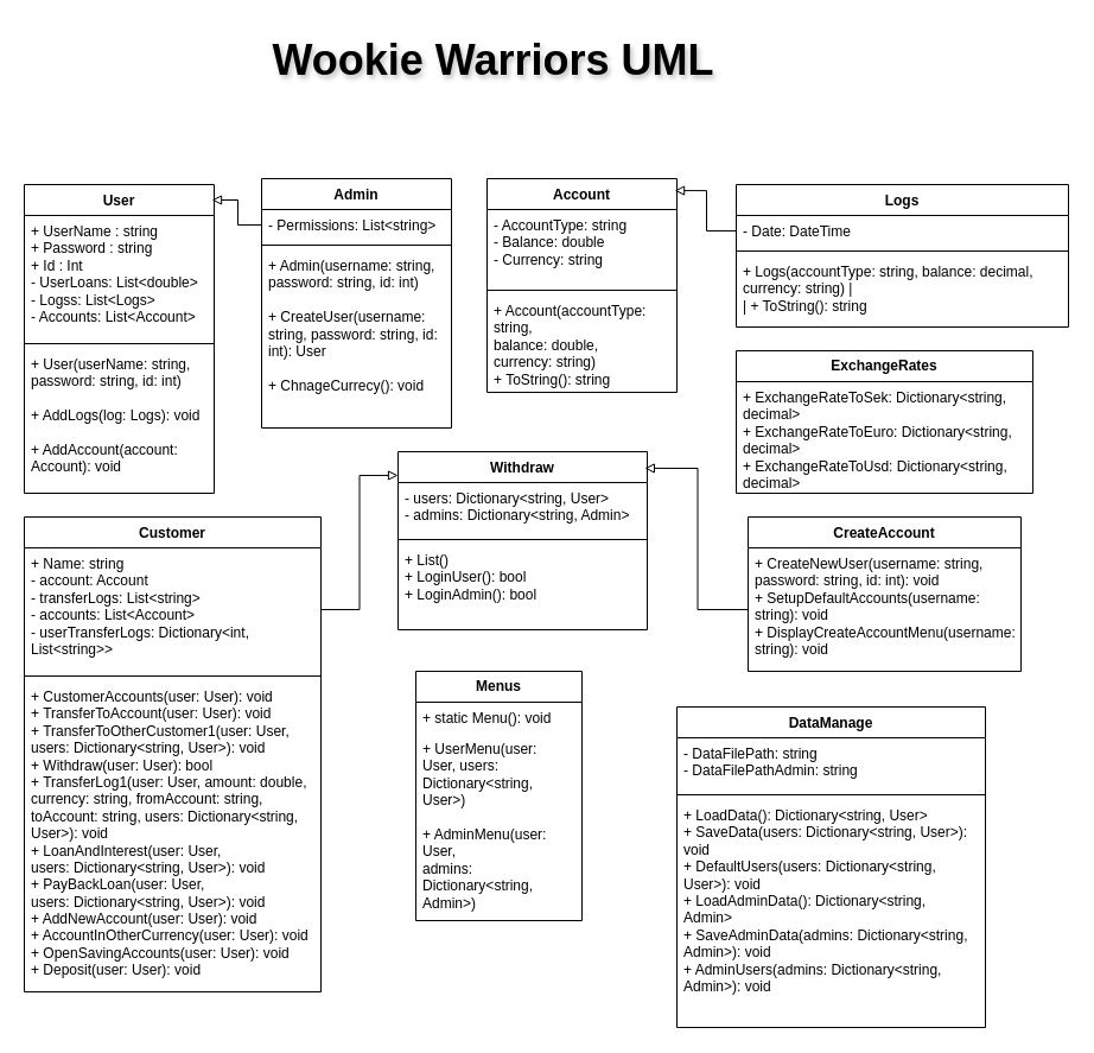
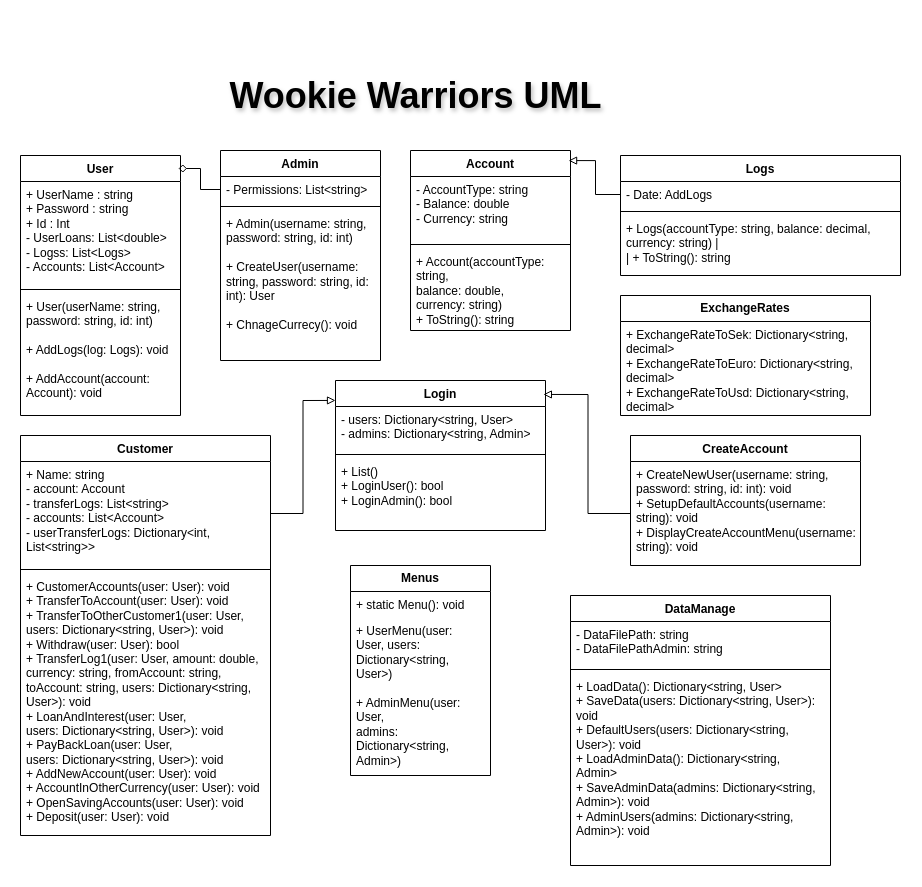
  <mxCell id="0" />
  <mxCell id="1" parent="0" />
  <mxCell id="2" value="User" style="swimlane;fontStyle=1;align=center;verticalAlign=top;childLayout=stackLayout;horizontal=1;startSize=26;horizontalStack=0;resizeParent=1;resizeParentMax=0;resizeLast=0;collapsible=1;marginBottom=0;whiteSpace=wrap;html=1;" vertex="1" parent="1"><mxGeometry x="20" y="155" width="160" height="260" as="geometry" /></mxCell>
  <mxCell id="3" value="+ UserName : string&lt;div&gt;+ Password : string&lt;/div&gt;&lt;div&gt;+ Id : Int&lt;/div&gt;&lt;div&gt;- UserLoans: List&amp;lt;double&amp;gt;&lt;/div&gt;&lt;div&gt;- Logss: List&amp;lt;Logs&amp;gt;&lt;/div&gt;&lt;div&gt;- Accounts: List&amp;lt;Account&amp;gt;&amp;nbsp;&lt;/div&gt;" style="text;strokeColor=none;fillColor=none;align=left;verticalAlign=top;spacingLeft=4;spacingRight=4;overflow=hidden;rotatable=0;points=[[0,0.5],[1,0.5]];portConstraint=eastwest;whiteSpace=wrap;html=1;" vertex="1" parent="2"><mxGeometry y="26" width="160" height="104" as="geometry" /></mxCell>
  <mxCell id="4" value="" style="line;strokeWidth=1;fillColor=none;align=left;verticalAlign=middle;spacingTop=-1;spacingLeft=3;spacingRight=3;rotatable=0;labelPosition=right;points=[];portConstraint=eastwest;strokeColor=inherit;" vertex="1" parent="2"><mxGeometry y="130" width="160" height="8" as="geometry" /></mxCell>
  <mxCell id="5" value="+ User(userName: string, &lt;div&gt;password: string,&amp;nbsp;id: int)&lt;/div&gt;&lt;div&gt;&lt;br&gt;&lt;/div&gt;&lt;div&gt;+ AddLogs(log: Logs): void&lt;/div&gt;&lt;div&gt;&lt;br&gt;&lt;/div&gt;&lt;div&gt;+ AddAccount(account: Account): void&lt;/div&gt;" style="text;strokeColor=none;fillColor=none;align=left;verticalAlign=top;spacingLeft=4;spacingRight=4;overflow=hidden;rotatable=0;points=[[0,0.5],[1,0.5]];portConstraint=eastwest;whiteSpace=wrap;html=1;" vertex="1" parent="2"><mxGeometry y="138" width="160" height="122" as="geometry" /></mxCell>
  <mxCell id="6" value="Admin" style="swimlane;fontStyle=1;align=center;verticalAlign=top;childLayout=stackLayout;horizontal=1;startSize=26;horizontalStack=0;resizeParent=1;resizeParentMax=0;resizeLast=0;collapsible=1;marginBottom=0;whiteSpace=wrap;html=1;" vertex="1" parent="1"><mxGeometry x="220" y="150" width="160" height="210" as="geometry" /></mxCell>
  <mxCell id="7" value="- Permissions: List&amp;lt;string&amp;gt;  " style="text;strokeColor=none;fillColor=none;align=left;verticalAlign=top;spacingLeft=4;spacingRight=4;overflow=hidden;rotatable=0;points=[[0,0.5],[1,0.5]];portConstraint=eastwest;whiteSpace=wrap;html=1;" vertex="1" parent="6"><mxGeometry y="26" width="160" height="26" as="geometry" /></mxCell>
  <mxCell id="8" value="" style="line;strokeWidth=1;fillColor=none;align=left;verticalAlign=middle;spacingTop=-1;spacingLeft=3;spacingRight=3;rotatable=0;labelPosition=right;points=[];portConstraint=eastwest;strokeColor=inherit;" vertex="1" parent="6"><mxGeometry y="52" width="160" height="8" as="geometry" /></mxCell>
  <mxCell id="9" value="+ Admin(username: string,&lt;div&gt;password: string, id: int)&lt;/div&gt;&lt;div&gt;&lt;br&gt;&lt;/div&gt;&lt;div&gt;+ CreateUser(username: string,&amp;nbsp;password: string, id: int): User&lt;/div&gt;&lt;div&gt;&lt;br&gt;&lt;/div&gt;&lt;div&gt;+ ChnageCurrecy(): void&lt;/div&gt;" style="text;strokeColor=none;fillColor=none;align=left;verticalAlign=top;spacingLeft=4;spacingRight=4;overflow=hidden;rotatable=0;points=[[0,0.5],[1,0.5]];portConstraint=eastwest;whiteSpace=wrap;html=1;" vertex="1" parent="6"><mxGeometry y="60" width="160" height="150" as="geometry" /></mxCell>
  <mxCell id="10" value="Customer" style="swimlane;fontStyle=1;align=center;verticalAlign=top;childLayout=stackLayout;horizontal=1;startSize=26;horizontalStack=0;resizeParent=1;resizeParentMax=0;resizeLast=0;collapsible=1;marginBottom=0;whiteSpace=wrap;html=1;" vertex="1" parent="1"><mxGeometry x="20" y="435" width="250" height="400" as="geometry" /></mxCell>
  <mxCell id="11" value="+ Name: string&lt;div&gt;&lt;div&gt;- account: Account&lt;span style=&quot;background-color: initial;&quot;&gt;&amp;nbsp; &amp;nbsp; &amp;nbsp; &amp;nbsp; &amp;nbsp; &amp;nbsp; &amp;nbsp; &amp;nbsp;&lt;/span&gt;&lt;/div&gt;&lt;div&gt;&lt;span style=&quot;background-color: initial;&quot;&gt;- transferLogs: List&amp;lt;string&amp;gt;&amp;nbsp;&lt;/span&gt;&lt;/div&gt;&lt;div&gt;&lt;span style=&quot;background-color: initial;&quot;&gt;- accounts: List&amp;lt;Account&amp;gt;&lt;/span&gt;&lt;/div&gt;&lt;div&gt;&lt;span style=&quot;background-color: initial;&quot;&gt;- userTransferLogs: Dictionary&amp;lt;int, List&amp;lt;string&amp;gt;&amp;gt;&amp;nbsp;&lt;/span&gt;&lt;/div&gt;&lt;/div&gt;" style="text;strokeColor=none;fillColor=none;align=left;verticalAlign=top;spacingLeft=4;spacingRight=4;overflow=hidden;rotatable=0;points=[[0,0.5],[1,0.5]];portConstraint=eastwest;whiteSpace=wrap;html=1;" vertex="1" parent="10"><mxGeometry y="26" width="250" height="104" as="geometry" /></mxCell>
  <mxCell id="12" value="" style="line;strokeWidth=1;fillColor=none;align=left;verticalAlign=middle;spacingTop=-1;spacingLeft=3;spacingRight=3;rotatable=0;labelPosition=right;points=[];portConstraint=eastwest;strokeColor=inherit;" vertex="1" parent="10"><mxGeometry y="130" width="250" height="8" as="geometry" /></mxCell>
  <mxCell id="13" value="+ CustomerAccounts(user: User): void&amp;nbsp;&lt;br&gt;+ TransferToAccount(user: User): void&amp;nbsp;&lt;br&gt;+ TransferToOtherCustomer1(user: User,&amp;nbsp;&lt;br&gt;users: Dictionary&amp;lt;string, User&amp;gt;): void&amp;nbsp;&lt;br&gt;+ Withdraw(user: User): bool&amp;nbsp;&lt;br&gt;+ TransferLog1(user: User, amount: double,&amp;nbsp;&lt;br&gt;currency: string, fromAccount: string,&amp;nbsp;&lt;br&gt;toAccount: string, users: Dictionary&amp;lt;string, User&amp;gt;): void&amp;nbsp;&lt;br&gt;+ LoanAndInterest(user: User,&amp;nbsp;&lt;br&gt;users: Dictionary&amp;lt;string, User&amp;gt;): void&amp;nbsp;&lt;br&gt;+ PayBackLoan(user: User,&amp;nbsp;&lt;br&gt;users: Dictionary&amp;lt;string, User&amp;gt;): void&amp;nbsp;&lt;br&gt;+ AddNewAccount(user: User): void&amp;nbsp;&lt;br&gt;+ AccountInOtherCurrency(user: User): void&amp;nbsp;&lt;br&gt;+ OpenSavingAccounts(user: User): void&amp;nbsp;&lt;br&gt;+ Deposit(user: User): void" style="text;strokeColor=none;fillColor=none;align=left;verticalAlign=top;spacingLeft=4;spacingRight=4;overflow=hidden;rotatable=0;points=[[0,0.5],[1,0.5]];portConstraint=eastwest;whiteSpace=wrap;html=1;" vertex="1" parent="10"><mxGeometry y="138" width="250" height="262" as="geometry" /></mxCell>
- <mxCell id="14" value="Withdraw" style="swimlane;fontStyle=1;align=center;verticalAlign=top;childLayout=stackLayout;horizontal=1;startSize=26;horizontalStack=0;resizeParent=1;resizeParentMax=0;resizeLast=0;collapsible=1;marginBottom=0;whiteSpace=wrap;html=1;" vertex="1" parent="1"><mxGeometry x="335" y="380" width="210" height="150" as="geometry" /></mxCell>
+ <mxCell id="14" value="Login" style="swimlane;fontStyle=1;align=center;verticalAlign=top;childLayout=stackLayout;horizontal=1;startSize=26;horizontalStack=0;resizeParent=1;resizeParentMax=0;resizeLast=0;collapsible=1;marginBottom=0;whiteSpace=wrap;html=1;" vertex="1" parent="1"><mxGeometry x="335" y="380" width="210" height="150" as="geometry" /></mxCell>
  <mxCell id="15" value="- users: Dictionary&amp;lt;&lt;span class=&quot;hljs-built_in&quot;&gt;string&lt;/span&gt;, User&amp;gt;&amp;nbsp;&lt;br&gt;- admins: Dictionary&amp;lt;&lt;span class=&quot;hljs-built_in&quot;&gt;string&lt;/span&gt;, Admin&amp;gt;" style="text;strokeColor=none;fillColor=none;align=left;verticalAlign=top;spacingLeft=4;spacingRight=4;overflow=hidden;rotatable=0;points=[[0,0.5],[1,0.5]];portConstraint=eastwest;whiteSpace=wrap;html=1;" vertex="1" parent="14"><mxGeometry y="26" width="210" height="44" as="geometry" /></mxCell>
  <mxCell id="16" value="" style="line;strokeWidth=1;fillColor=none;align=left;verticalAlign=middle;spacingTop=-1;spacingLeft=3;spacingRight=3;rotatable=0;labelPosition=right;points=[];portConstraint=eastwest;strokeColor=inherit;" vertex="1" parent="14"><mxGeometry y="70" width="210" height="8" as="geometry" /></mxCell>
  <mxCell id="17" value="+ List()&amp;nbsp;&lt;br&gt;+ LoginUser(): bool&amp;nbsp;&lt;br&gt;+ LoginAdmin(): bool " style="text;strokeColor=none;fillColor=none;align=left;verticalAlign=top;spacingLeft=4;spacingRight=4;overflow=hidden;rotatable=0;points=[[0,0.5],[1,0.5]];portConstraint=eastwest;whiteSpace=wrap;html=1;" vertex="1" parent="14"><mxGeometry y="78" width="210" height="72" as="geometry" /></mxCell>
  <mxCell id="18" style="edgeStyle=orthogonalEdgeStyle;rounded=0;orthogonalLoop=1;jettySize=auto;html=1;exitX=1;exitY=0.5;exitDx=0;exitDy=0;entryX=0;entryY=0.133;entryDx=0;entryDy=0;entryPerimeter=0;endArrow=block;endFill=0;" edge="1" parent="1" source="11" target="14"><mxGeometry relative="1" as="geometry" /></mxCell>
  <mxCell id="19" value="Account" style="swimlane;fontStyle=1;align=center;verticalAlign=top;childLayout=stackLayout;horizontal=1;startSize=26;horizontalStack=0;resizeParent=1;resizeParentMax=0;resizeLast=0;collapsible=1;marginBottom=0;whiteSpace=wrap;html=1;" vertex="1" parent="1"><mxGeometry x="410" y="150" width="160" height="180" as="geometry" /></mxCell>
  <mxCell id="20" value="- AccountType: &lt;span class=&quot;hljs-keyword&quot;&gt;string&lt;/span&gt;&amp;nbsp;&lt;br&gt;- Balance: &lt;span class=&quot;hljs-keyword&quot;&gt;double&lt;/span&gt;&amp;nbsp;&lt;br&gt;- Currency: &lt;span class=&quot;hljs-keyword&quot;&gt;string&lt;/span&gt;" style="text;strokeColor=none;fillColor=none;align=left;verticalAlign=top;spacingLeft=4;spacingRight=4;overflow=hidden;rotatable=0;points=[[0,0.5],[1,0.5]];portConstraint=eastwest;whiteSpace=wrap;html=1;" vertex="1" parent="19"><mxGeometry y="26" width="160" height="64" as="geometry" /></mxCell>
  <mxCell id="21" value="" style="line;strokeWidth=1;fillColor=none;align=left;verticalAlign=middle;spacingTop=-1;spacingLeft=3;spacingRight=3;rotatable=0;labelPosition=right;points=[];portConstraint=eastwest;strokeColor=inherit;" vertex="1" parent="19"><mxGeometry y="90" width="160" height="8" as="geometry" /></mxCell>
  <mxCell id="22" value="+ &lt;span class=&quot;hljs-title function_ invoke__&quot;&gt;Account&lt;/span&gt;(&lt;span class=&quot;hljs-attr&quot;&gt;accountType&lt;/span&gt;: &lt;span class=&quot;hljs-keyword&quot;&gt;string&lt;/span&gt;,&amp;nbsp;&lt;br&gt;&lt;span class=&quot;hljs-attr&quot;&gt;balance&lt;/span&gt;: &lt;span class=&quot;hljs-keyword&quot;&gt;double&lt;/span&gt;,&amp;nbsp;&lt;br&gt;&lt;span class=&quot;hljs-attr&quot;&gt;currency&lt;/span&gt;: &lt;span class=&quot;hljs-keyword&quot;&gt;string&lt;/span&gt;)&amp;nbsp;&lt;br&gt;+ &lt;span class=&quot;hljs-title function_ invoke__&quot;&gt;ToString&lt;/span&gt;(): &lt;span class=&quot;hljs-keyword&quot;&gt;string&lt;/span&gt;" style="text;strokeColor=none;fillColor=none;align=left;verticalAlign=top;spacingLeft=4;spacingRight=4;overflow=hidden;rotatable=0;points=[[0,0.5],[1,0.5]];portConstraint=eastwest;whiteSpace=wrap;html=1;" vertex="1" parent="19"><mxGeometry y="98" width="160" height="82" as="geometry" /></mxCell>
  <mxCell id="23" value="&lt;b&gt;Menus&lt;/b&gt;" style="swimlane;fontStyle=0;childLayout=stackLayout;horizontal=1;startSize=26;fillColor=none;horizontalStack=0;resizeParent=1;resizeParentMax=0;resizeLast=0;collapsible=1;marginBottom=0;whiteSpace=wrap;html=1;" vertex="1" parent="1"><mxGeometry x="350" y="565" width="140" height="210" as="geometry" /></mxCell>
  <mxCell id="24" value="&lt;span class=&quot;hljs-operator&quot;&gt;+&lt;/span&gt; &lt;span class=&quot;hljs-keyword&quot;&gt;static&lt;/span&gt; Menu(): void&amp;nbsp;" style="text;strokeColor=none;fillColor=none;align=left;verticalAlign=top;spacingLeft=4;spacingRight=4;overflow=hidden;rotatable=0;points=[[0,0.5],[1,0.5]];portConstraint=eastwest;whiteSpace=wrap;html=1;" vertex="1" parent="23"><mxGeometry y="26" width="140" height="26" as="geometry" /></mxCell>
  <mxCell id="25" value="&lt;span class=&quot;hljs-operator&quot;&gt;+&lt;/span&gt; UserMenu(&lt;span class=&quot;hljs-keyword&quot;&gt;user&lt;/span&gt;: &lt;span class=&quot;hljs-keyword&quot;&gt;User&lt;/span&gt;,&amp;nbsp;users: Dictionary&lt;span class=&quot;hljs-operator&quot;&gt;&amp;lt;&lt;/span&gt;string, &lt;span class=&quot;hljs-keyword&quot;&gt;User&lt;/span&gt;&lt;span class=&quot;hljs-operator&quot;&gt;&amp;gt;&lt;/span&gt;)&amp;nbsp;&lt;br&gt;&lt;span class=&quot;hljs-operator&quot;&gt;&lt;br&gt;&lt;/span&gt;&lt;div&gt;&lt;span class=&quot;hljs-operator&quot;&gt;+&lt;/span&gt; AdminMenu(&lt;span class=&quot;hljs-keyword&quot;&gt;user&lt;/span&gt;: &lt;span class=&quot;hljs-keyword&quot;&gt;User&lt;/span&gt;,&amp;nbsp;&lt;br&gt;admins: Dictionary&lt;span class=&quot;hljs-operator&quot;&gt;&amp;lt;&lt;/span&gt;string,&amp;nbsp;&lt;br&gt;Admin&lt;span class=&quot;hljs-operator&quot;&gt;&amp;gt;&lt;/span&gt;)&lt;/div&gt;" style="text;strokeColor=none;fillColor=none;align=left;verticalAlign=top;spacingLeft=4;spacingRight=4;overflow=hidden;rotatable=0;points=[[0,0.5],[1,0.5]];portConstraint=eastwest;whiteSpace=wrap;html=1;" vertex="1" parent="23"><mxGeometry y="52" width="140" height="158" as="geometry" /></mxCell>
  <mxCell id="26" value="&lt;span&gt;CreateAccount&lt;/span&gt;" style="swimlane;fontStyle=1;childLayout=stackLayout;horizontal=1;startSize=26;fillColor=none;horizontalStack=0;resizeParent=1;resizeParentMax=0;resizeLast=0;collapsible=1;marginBottom=0;whiteSpace=wrap;html=1;verticalAlign=top;" vertex="1" parent="1"><mxGeometry x="630" y="435" width="230" height="130" as="geometry" /></mxCell>
  <mxCell id="27" value="+ &lt;span class=&quot;hljs-title function_ invoke__&quot;&gt;CreateNewUser&lt;/span&gt;(&lt;span class=&quot;hljs-attr&quot;&gt;username&lt;/span&gt;: &lt;span class=&quot;hljs-keyword&quot;&gt;string&lt;/span&gt;,&lt;br&gt;&lt;span class=&quot;hljs-attr&quot;&gt;password&lt;/span&gt;: &lt;span class=&quot;hljs-keyword&quot;&gt;string&lt;/span&gt;, &lt;span class=&quot;hljs-attr&quot;&gt;id&lt;/span&gt;: &lt;span class=&quot;hljs-keyword&quot;&gt;int&lt;/span&gt;): &lt;span class=&quot;hljs-keyword&quot;&gt;void&lt;/span&gt;&amp;nbsp;&lt;br&gt;+ &lt;span class=&quot;hljs-title function_ invoke__&quot;&gt;SetupDefaultAccounts&lt;/span&gt;(&lt;span class=&quot;hljs-attr&quot;&gt;username&lt;/span&gt;: &lt;span class=&quot;hljs-keyword&quot;&gt;string&lt;/span&gt;): &lt;span class=&quot;hljs-keyword&quot;&gt;void&lt;/span&gt;&amp;nbsp;&lt;br&gt;+ &lt;span class=&quot;hljs-title function_ invoke__&quot;&gt;DisplayCreateAccountMenu&lt;/span&gt;(&lt;span class=&quot;hljs-attr&quot;&gt;username&lt;/span&gt;: &lt;span class=&quot;hljs-keyword&quot;&gt;string&lt;/span&gt;): &lt;span class=&quot;hljs-keyword&quot;&gt;void&lt;/span&gt;&amp;nbsp;" style="text;strokeColor=none;fillColor=none;align=left;verticalAlign=top;spacingLeft=4;spacingRight=4;overflow=hidden;rotatable=0;points=[[0,0.5],[1,0.5]];portConstraint=eastwest;whiteSpace=wrap;html=1;" vertex="1" parent="26"><mxGeometry y="26" width="230" height="104" as="geometry" /></mxCell>
  <mxCell id="28" value="DataManage" style="swimlane;fontStyle=1;align=center;verticalAlign=top;childLayout=stackLayout;horizontal=1;startSize=26;horizontalStack=0;resizeParent=1;resizeParentMax=0;resizeLast=0;collapsible=1;marginBottom=0;whiteSpace=wrap;html=1;" vertex="1" parent="1"><mxGeometry x="570" y="595" width="260" height="270" as="geometry" /></mxCell>
  <mxCell id="29" value="- DataFilePath: &lt;span class=&quot;hljs-keyword&quot;&gt;string&lt;/span&gt;&amp;nbsp;&lt;br&gt;- DataFilePathAdmin: &lt;span class=&quot;hljs-keyword&quot;&gt;string&lt;/span&gt;" style="text;strokeColor=none;fillColor=none;align=left;verticalAlign=top;spacingLeft=4;spacingRight=4;overflow=hidden;rotatable=0;points=[[0,0.5],[1,0.5]];portConstraint=eastwest;whiteSpace=wrap;html=1;" vertex="1" parent="28"><mxGeometry y="26" width="260" height="44" as="geometry" /></mxCell>
  <mxCell id="30" value="" style="line;strokeWidth=1;fillColor=none;align=left;verticalAlign=middle;spacingTop=-1;spacingLeft=3;spacingRight=3;rotatable=0;labelPosition=right;points=[];portConstraint=eastwest;strokeColor=inherit;" vertex="1" parent="28"><mxGeometry y="70" width="260" height="8" as="geometry" /></mxCell>
  <mxCell id="31" value="+ &lt;span class=&quot;hljs-title function_ invoke__&quot;&gt;LoadData&lt;/span&gt;(): Dictionary&amp;lt;&lt;span class=&quot;hljs-keyword&quot;&gt;string&lt;/span&gt;, User&amp;gt;&amp;nbsp;&lt;br&gt;+ &lt;span class=&quot;hljs-title function_ invoke__&quot;&gt;SaveData&lt;/span&gt;(&lt;span class=&quot;hljs-attr&quot;&gt;users&lt;/span&gt;: Dictionary&amp;lt;&lt;span class=&quot;hljs-keyword&quot;&gt;string&lt;/span&gt;, User&amp;gt;): &lt;span class=&quot;hljs-keyword&quot;&gt;void&lt;/span&gt;&amp;nbsp;&lt;br&gt;+ &lt;span class=&quot;hljs-title function_ invoke__&quot;&gt;DefaultUsers&lt;/span&gt;(&lt;span class=&quot;hljs-attr&quot;&gt;users&lt;/span&gt;: Dictionary&amp;lt;&lt;span class=&quot;hljs-keyword&quot;&gt;string&lt;/span&gt;, User&amp;gt;): &lt;span class=&quot;hljs-keyword&quot;&gt;void&lt;/span&gt;&amp;nbsp;&lt;br&gt;+ &lt;span class=&quot;hljs-title function_ invoke__&quot;&gt;LoadAdminData&lt;/span&gt;(): Dictionary&amp;lt;&lt;span class=&quot;hljs-keyword&quot;&gt;string&lt;/span&gt;, Admin&amp;gt;&amp;nbsp;&lt;br&gt;+ &lt;span class=&quot;hljs-title function_ invoke__&quot;&gt;SaveAdminData&lt;/span&gt;(&lt;span class=&quot;hljs-attr&quot;&gt;admins&lt;/span&gt;: Dictionary&amp;lt;&lt;span class=&quot;hljs-keyword&quot;&gt;string&lt;/span&gt;, Admin&amp;gt;): &lt;span class=&quot;hljs-keyword&quot;&gt;void&lt;/span&gt;&amp;nbsp;&lt;br&gt;+ &lt;span class=&quot;hljs-title function_ invoke__&quot;&gt;AdminUsers&lt;/span&gt;(&lt;span class=&quot;hljs-attr&quot;&gt;admins&lt;/span&gt;: Dictionary&amp;lt;&lt;span class=&quot;hljs-keyword&quot;&gt;string&lt;/span&gt;, Admin&amp;gt;): &lt;span class=&quot;hljs-keyword&quot;&gt;void&lt;/span&gt;&amp;nbsp;" style="text;strokeColor=none;fillColor=none;align=left;verticalAlign=top;spacingLeft=4;spacingRight=4;overflow=hidden;rotatable=0;points=[[0,0.5],[1,0.5]];portConstraint=eastwest;whiteSpace=wrap;html=1;" vertex="1" parent="28"><mxGeometry y="78" width="260" height="192" as="geometry" /></mxCell>
  <mxCell id="32" value="ExchangeRates                      " style="swimlane;fontStyle=1;childLayout=stackLayout;horizontal=1;startSize=26;fillColor=none;horizontalStack=0;resizeParent=1;resizeParentMax=0;resizeLast=0;collapsible=1;marginBottom=0;whiteSpace=wrap;html=1;" vertex="1" parent="1"><mxGeometry x="620" y="295" width="250" height="120" as="geometry" /></mxCell>
  <mxCell id="33" value="+ ExchangeRateToSek: Dictionary&amp;lt;&lt;span class=&quot;hljs-built_in&quot;&gt;string&lt;/span&gt;, &lt;span class=&quot;hljs-built_in&quot;&gt;decimal&lt;/span&gt;&amp;gt;&lt;div&gt;+ ExchangeRateToEuro: Dictionary&amp;lt;&lt;span class=&quot;hljs-built_in&quot;&gt;string&lt;/span&gt;, &lt;span class=&quot;hljs-built_in&quot;&gt;decimal&lt;/span&gt;&amp;gt;&lt;/div&gt;&lt;div&gt;+ ExchangeRateToUsd: Dictionary&amp;lt;&lt;span class=&quot;hljs-built_in&quot;&gt;string&lt;/span&gt;, &lt;span class=&quot;hljs-built_in&quot;&gt;decimal&lt;/span&gt;&amp;gt;&lt;/div&gt;" style="text;strokeColor=none;fillColor=none;align=left;verticalAlign=top;spacingLeft=4;spacingRight=4;overflow=hidden;rotatable=0;points=[[0,0.5],[1,0.5]];portConstraint=eastwest;whiteSpace=wrap;html=1;" vertex="1" parent="32"><mxGeometry y="26" width="250" height="94" as="geometry" /></mxCell>
  <mxCell id="34" value="Logs" style="swimlane;fontStyle=1;align=center;verticalAlign=top;childLayout=stackLayout;horizontal=1;startSize=26;horizontalStack=0;resizeParent=1;resizeParentMax=0;resizeLast=0;collapsible=1;marginBottom=0;whiteSpace=wrap;html=1;" vertex="1" parent="1"><mxGeometry x="620" y="155" width="280" height="120" as="geometry" /></mxCell>
- <mxCell id="35" value="- Date: DateTime" style="text;strokeColor=none;fillColor=none;align=left;verticalAlign=top;spacingLeft=4;spacingRight=4;overflow=hidden;rotatable=0;points=[[0,0.5],[1,0.5]];portConstraint=eastwest;whiteSpace=wrap;html=1;" vertex="1" parent="34"><mxGeometry y="26" width="280" height="26" as="geometry" /></mxCell>
+ <mxCell id="35" value="- Date: AddLogs" style="text;strokeColor=none;fillColor=none;align=left;verticalAlign=top;spacingLeft=4;spacingRight=4;overflow=hidden;rotatable=0;points=[[0,0.5],[1,0.5]];portConstraint=eastwest;whiteSpace=wrap;html=1;" vertex="1" parent="34"><mxGeometry y="26" width="280" height="26" as="geometry" /></mxCell>
  <mxCell id="36" value="" style="line;strokeWidth=1;fillColor=none;align=left;verticalAlign=middle;spacingTop=-1;spacingLeft=3;spacingRight=3;rotatable=0;labelPosition=right;points=[];portConstraint=eastwest;strokeColor=inherit;" vertex="1" parent="34"><mxGeometry y="52" width="280" height="8" as="geometry" /></mxCell>
  <mxCell id="37" value="+ Logs(accountType: &lt;span class=&quot;hljs-built_in&quot;&gt;string&lt;/span&gt;, balance: decimal, currency: &lt;span class=&quot;hljs-built_in&quot;&gt;string&lt;/span&gt;) |&lt;br/&gt;| + ToString(): &lt;span class=&quot;hljs-built_in&quot;&gt;string&lt;/span&gt;" style="text;strokeColor=none;fillColor=none;align=left;verticalAlign=top;spacingLeft=4;spacingRight=4;overflow=hidden;rotatable=0;points=[[0,0.5],[1,0.5]];portConstraint=eastwest;whiteSpace=wrap;html=1;" vertex="1" parent="34"><mxGeometry y="60" width="280" height="60" as="geometry" /></mxCell>
  <mxCell id="38" style="edgeStyle=orthogonalEdgeStyle;rounded=0;orthogonalLoop=1;jettySize=auto;html=1;exitX=0;exitY=0.5;exitDx=0;exitDy=0;entryX=0.988;entryY=0.056;entryDx=0;entryDy=0;entryPerimeter=0;endArrow=block;endFill=0;" edge="1" parent="1" source="35" target="19"><mxGeometry relative="1" as="geometry" /></mxCell>
- <mxCell id="39" style="edgeStyle=orthogonalEdgeStyle;rounded=0;orthogonalLoop=1;jettySize=auto;html=1;exitX=0;exitY=0.5;exitDx=0;exitDy=0;entryX=0.988;entryY=0.05;entryDx=0;entryDy=0;entryPerimeter=0;endArrow=block;endFill=0;" edge="1" parent="1" source="7" target="2"><mxGeometry relative="1" as="geometry" /></mxCell>
+ <mxCell id="39" style="edgeStyle=orthogonalEdgeStyle;rounded=0;orthogonalLoop=1;jettySize=auto;html=1;exitX=0;exitY=0.5;exitDx=0;exitDy=0;entryX=0.988;entryY=0.05;entryDx=0;entryDy=0;entryPerimeter=0;endArrow=diamond;endFill=0;" edge="1" parent="1" source="7" target="2"><mxGeometry relative="1" as="geometry" /></mxCell>
  <mxCell id="40" style="edgeStyle=orthogonalEdgeStyle;rounded=0;orthogonalLoop=1;jettySize=auto;html=1;exitX=0;exitY=0.5;exitDx=0;exitDy=0;entryX=0.99;entryY=0.093;entryDx=0;entryDy=0;entryPerimeter=0;endArrow=block;endFill=0;" edge="1" parent="1" source="27" target="14"><mxGeometry relative="1" as="geometry" /></mxCell>
- <mxCell id="41" value="Wookie Warriors UML&amp;nbsp;" style="text;html=1;align=center;verticalAlign=middle;resizable=0;points=[];autosize=1;strokeColor=none;fillColor=none;shadow=1;fontStyle=1;fontSize=36;textShadow=1;labelBorderColor=none;" vertex="1" parent="1"><mxGeometry x="230" y="20" width="380" height="60" as="geometry" /></mxCell>
+ <mxCell id="41" value="Wookie Warriors UML&amp;nbsp;" style="text;html=1;align=center;verticalAlign=middle;resizable=0;points=[];autosize=1;strokeColor=none;fillColor=none;shadow=1;fontStyle=1;fontSize=36;textShadow=1;labelBorderColor=none;" vertex="1" parent="1"><mxGeometry x="230" y="65" width="380" height="60" as="geometry" /></mxCell>
